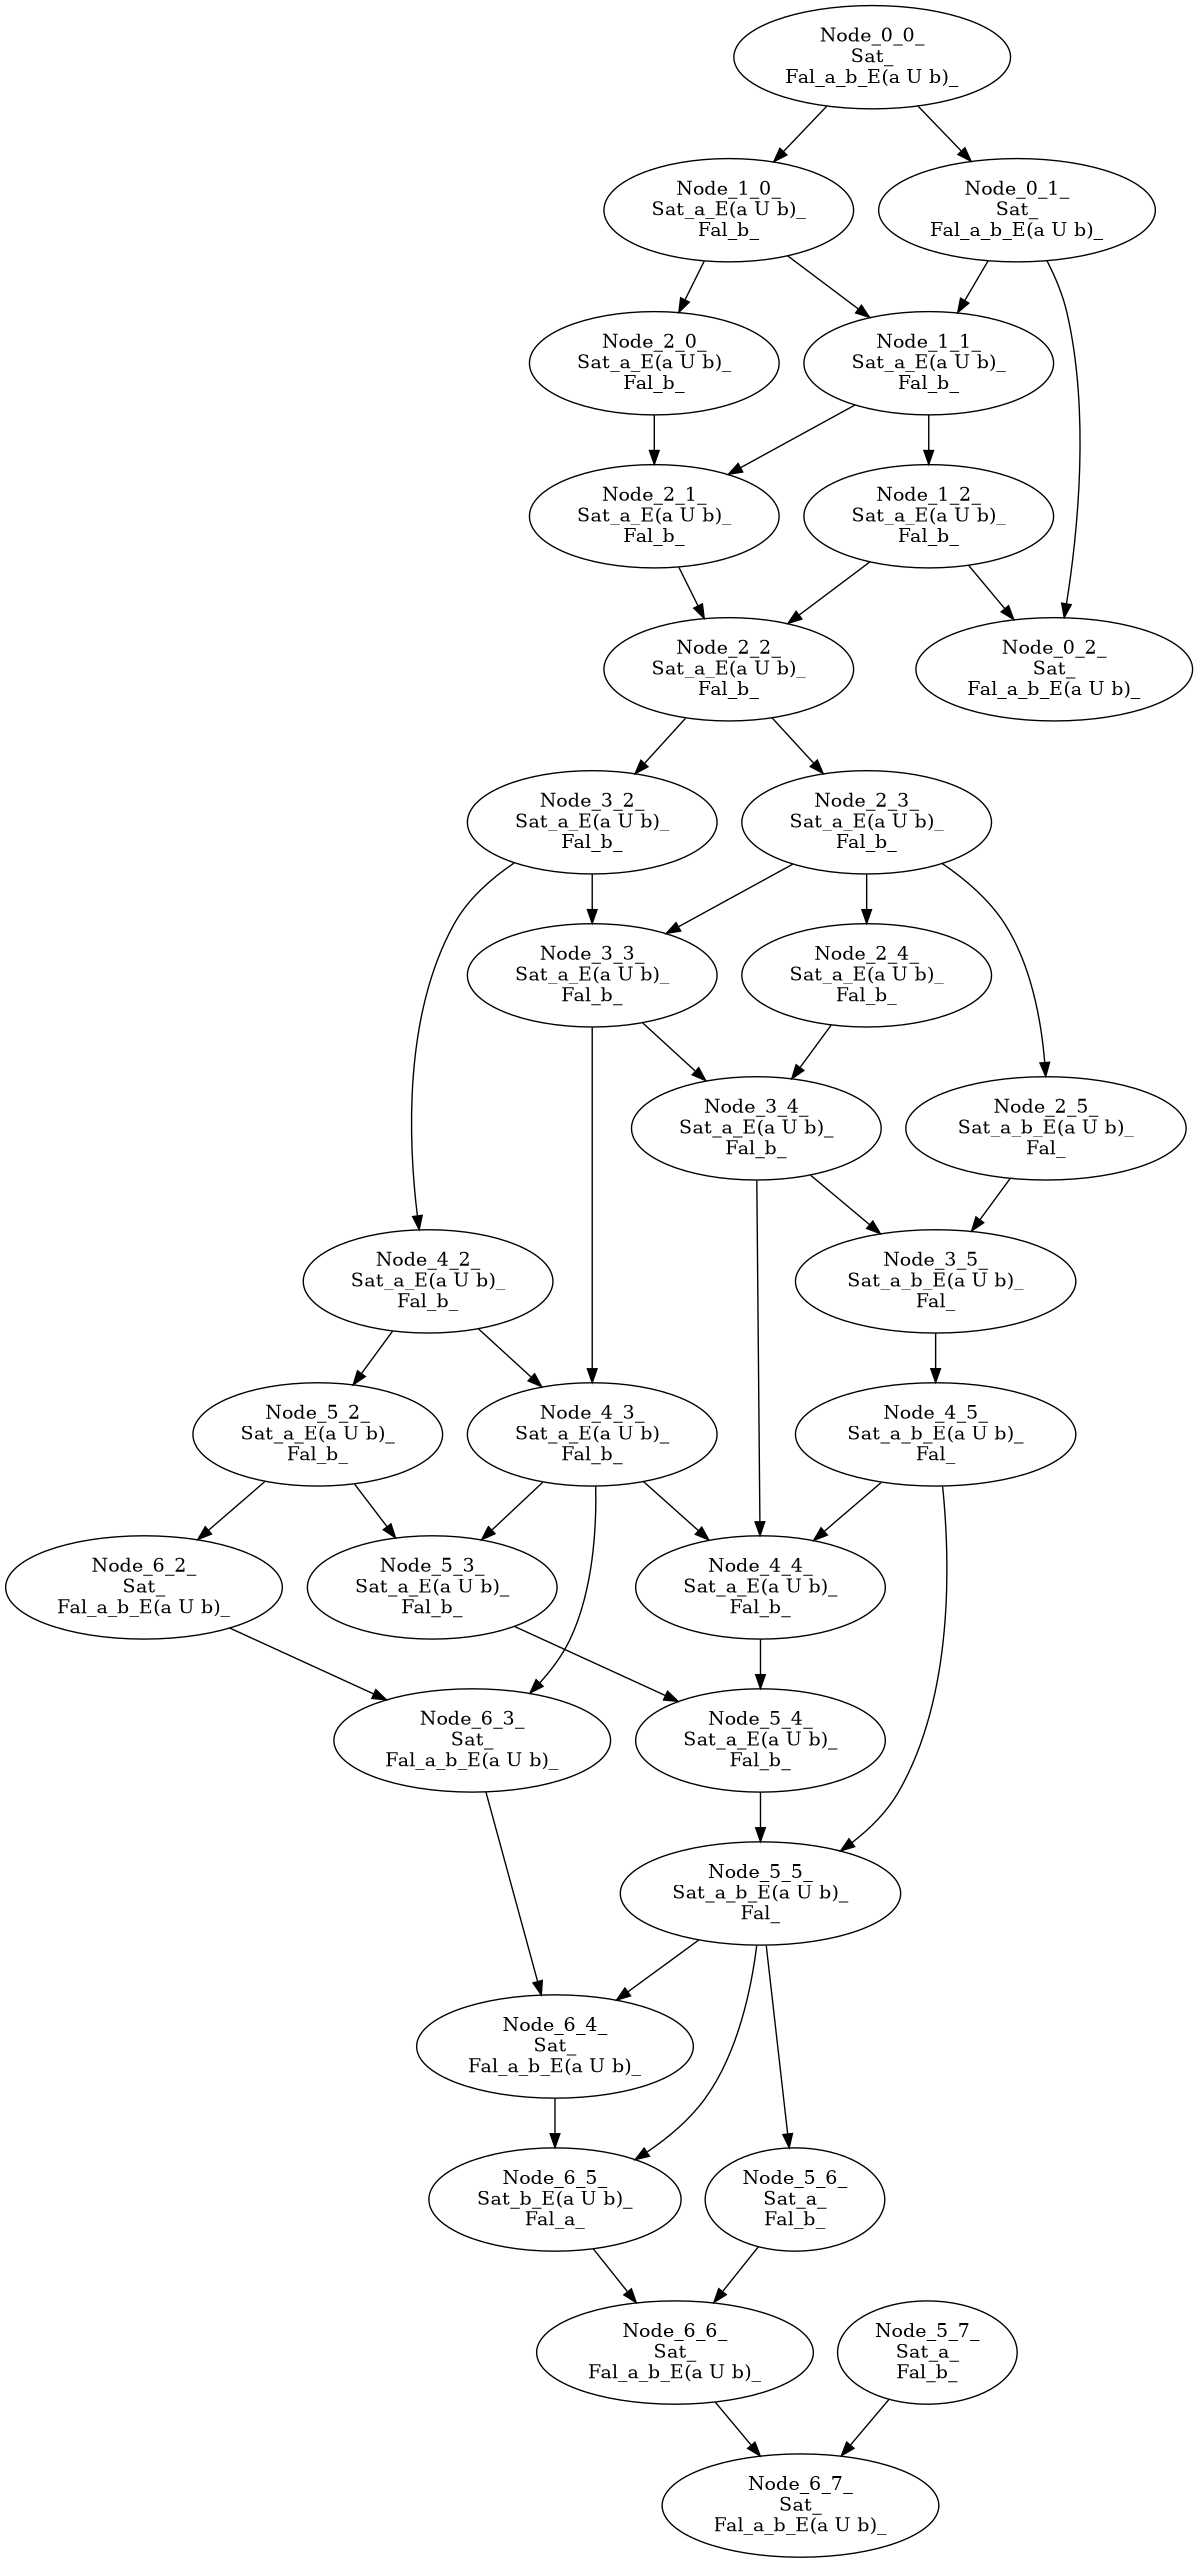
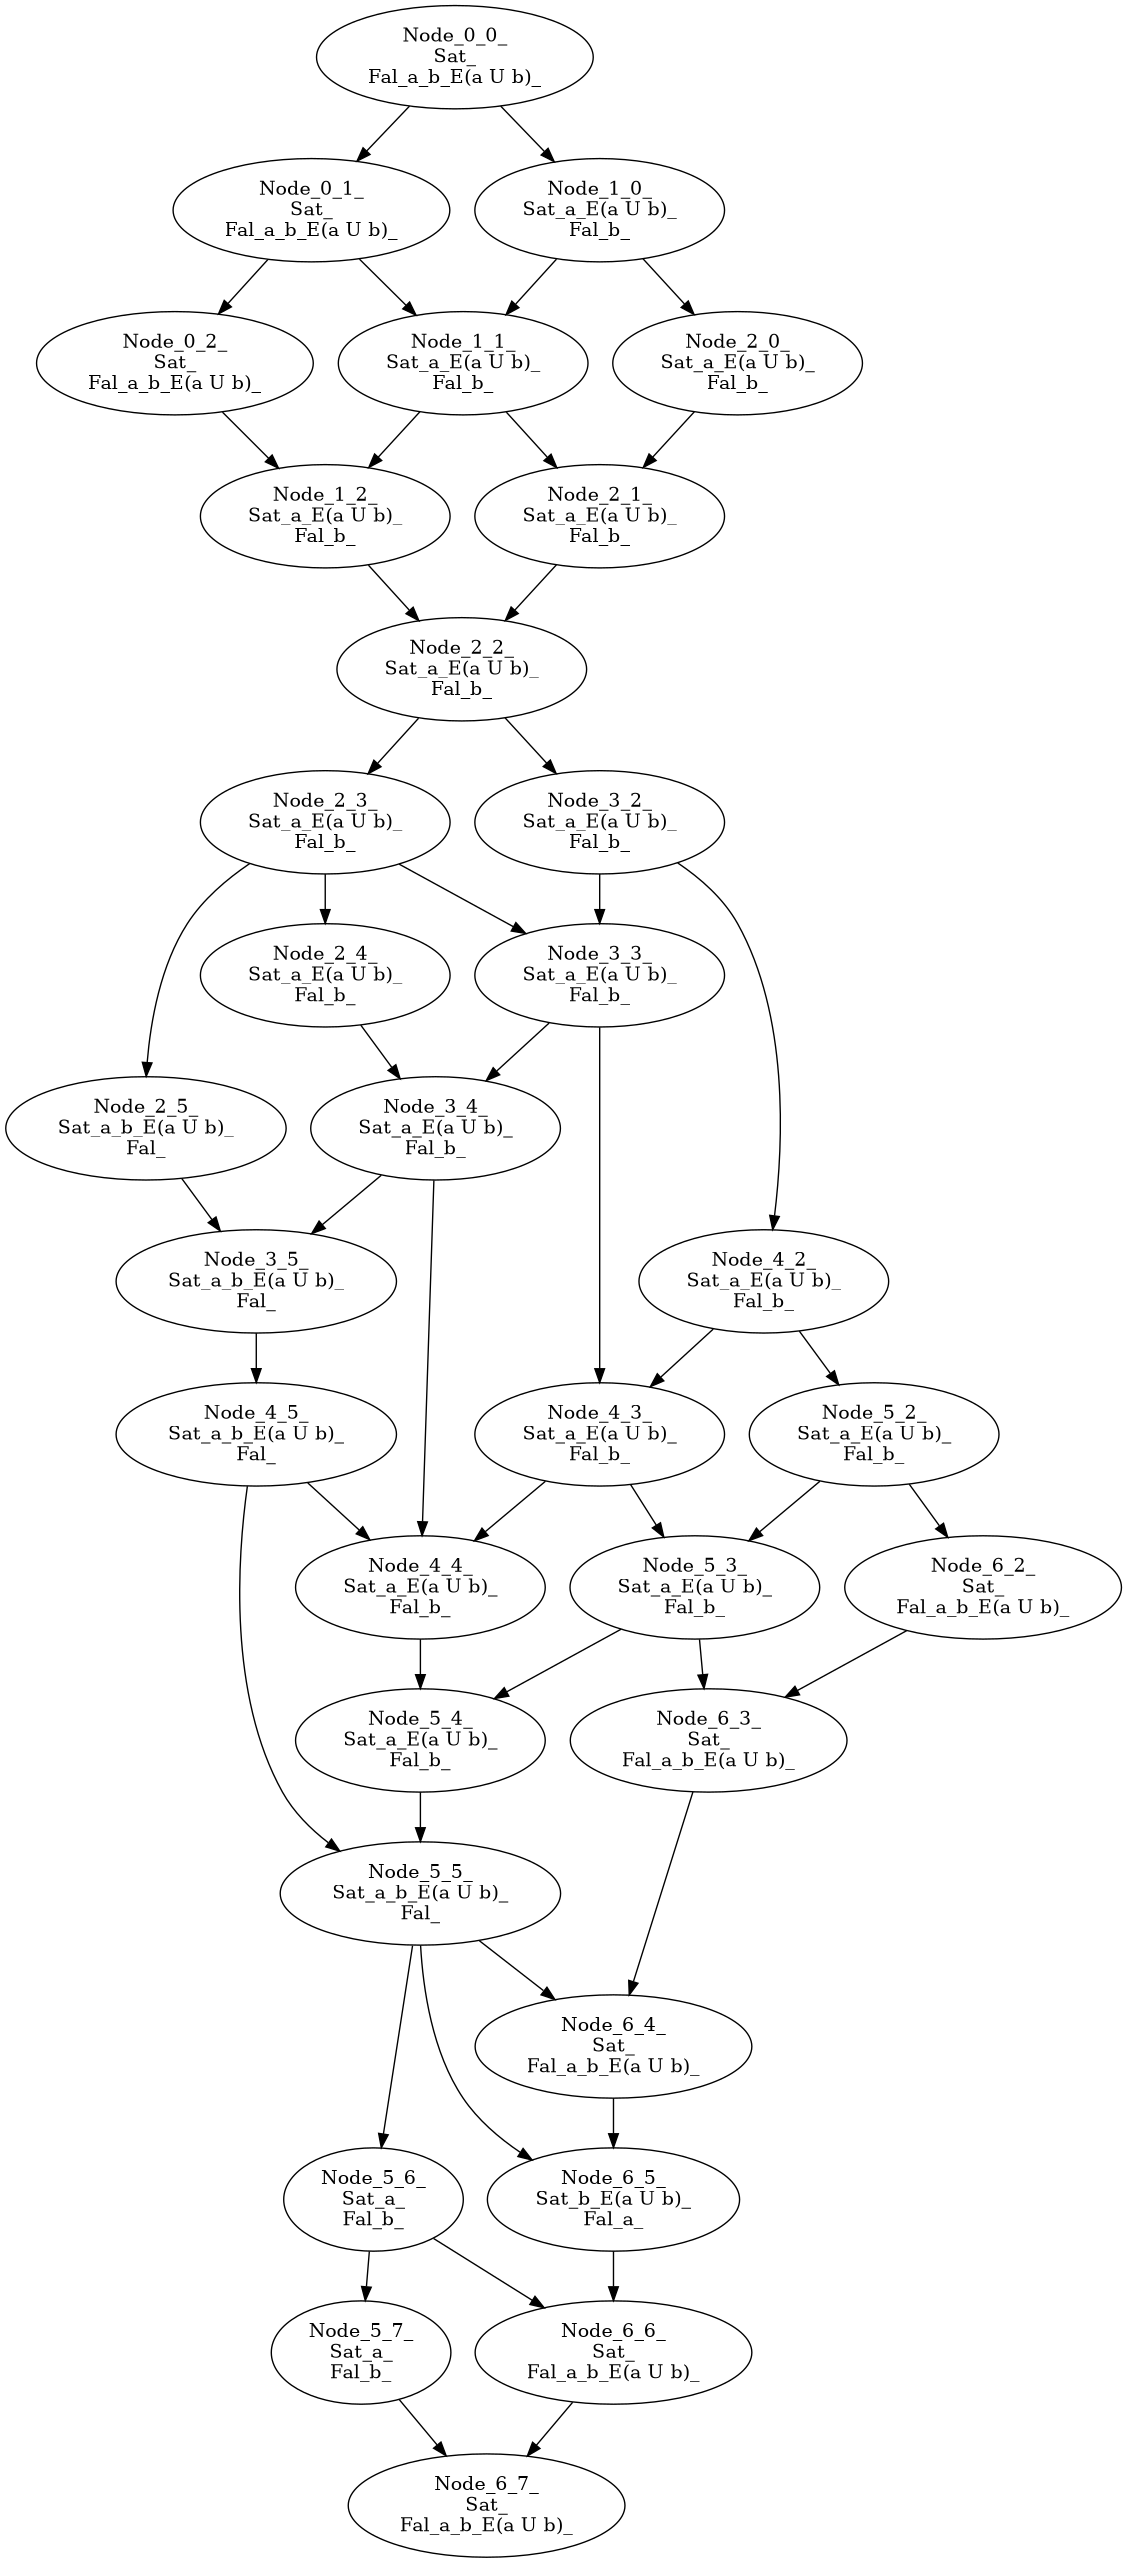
  digraph {
    fontname="DejaVu Serif"
    node [fontname="DejaVu Serif"]
    edge [fontname="DejaVu Serif"]
    "Node_6_6_\nSat_\nFal_a_b_E(a U b)_"
    "Node_6_7_\nSat_\nFal_a_b_E(a U b)_"
    "Node_5_7_\nSat_a_\nFal_b_"
    "Node_6_5_\nSat_b_E(a U b)_\nFal_a_"
    "Node_5_6_\nSat_a_\nFal_b_"
    "Node_5_5_\nSat_a_b_E(a U b)_\nFal_"
    "Node_6_4_\nSat_\nFal_a_b_E(a U b)_"
    "Node_4_5_\nSat_a_b_E(a U b)_\nFal_"
    "Node_4_4_\nSat_a_E(a U b)_\nFal_b_"
    "Node_5_4_\nSat_a_E(a U b)_\nFal_b_"
    "Node_6_3_\nSat_\nFal_a_b_E(a U b)_"
    "Node_3_5_\nSat_a_b_E(a U b)_\nFal_"
    "Node_5_3_\nSat_a_E(a U b)_\nFal_b_"
    "Node_6_2_\nSat_\nFal_a_b_E(a U b)_"
    "Node_3_4_\nSat_a_E(a U b)_\nFal_b_"
    "Node_4_3_\nSat_a_E(a U b)_\nFal_b_"
    "Node_2_5_\nSat_a_b_E(a U b)_\nFal_"
    "Node_5_2_\nSat_a_E(a U b)_\nFal_b_"
    "Node_2_4_\nSat_a_E(a U b)_\nFal_b_"
    "Node_3_3_\nSat_a_E(a U b)_\nFal_b_"
    "Node_4_2_\nSat_a_E(a U b)_\nFal_b_"
    "Node_2_3_\nSat_a_E(a U b)_\nFal_b_"
    "Node_3_2_\nSat_a_E(a U b)_\nFal_b_"
    "Node_2_2_\nSat_a_E(a U b)_\nFal_b_"
    "Node_1_2_\nSat_a_E(a U b)_\nFal_b_"
    "Node_2_1_\nSat_a_E(a U b)_\nFal_b_"
    "Node_1_1_\nSat_a_E(a U b)_\nFal_b_"
    "Node_0_2_\nSat_\nFal_a_b_E(a U b)_"
    "Node_2_0_\nSat_a_E(a U b)_\nFal_b_"
    "Node_0_1_\nSat_\nFal_a_b_E(a U b)_"
    "Node_1_0_\nSat_a_E(a U b)_\nFal_b_"
    "Node_0_0_\nSat_\nFal_a_b_E(a U b)_"
    "Node_6_6_\nSat_\nFal_a_b_E(a U b)_" -> "Node_6_7_\nSat_\nFal_a_b_E(a U b)_"
    "Node_5_7_\nSat_a_\nFal_b_" -> "Node_6_7_\nSat_\nFal_a_b_E(a U b)_"
    "Node_6_5_\nSat_b_E(a U b)_\nFal_a_" -> "Node_6_6_\nSat_\nFal_a_b_E(a U b)_"
    "Node_5_6_\nSat_a_\nFal_b_" -> "Node_6_6_\nSat_\nFal_a_b_E(a U b)_"
+   "Node_5_6_\nSat_a_\nFal_b_" -> "Node_5_7_\nSat_a_\nFal_b_"
    "Node_5_5_\nSat_a_b_E(a U b)_\nFal_" -> "Node_6_5_\nSat_b_E(a U b)_\nFal_a_"
    "Node_5_5_\nSat_a_b_E(a U b)_\nFal_" -> "Node_5_6_\nSat_a_\nFal_b_"
    "Node_5_5_\nSat_a_b_E(a U b)_\nFal_" -> "Node_6_4_\nSat_\nFal_a_b_E(a U b)_"
    "Node_6_4_\nSat_\nFal_a_b_E(a U b)_" -> "Node_6_5_\nSat_b_E(a U b)_\nFal_a_"
    "Node_4_5_\nSat_a_b_E(a U b)_\nFal_" -> "Node_5_5_\nSat_a_b_E(a U b)_\nFal_"
    "Node_4_5_\nSat_a_b_E(a U b)_\nFal_" -> "Node_4_4_\nSat_a_E(a U b)_\nFal_b_"
    "Node_4_4_\nSat_a_E(a U b)_\nFal_b_" -> "Node_5_4_\nSat_a_E(a U b)_\nFal_b_"
    "Node_5_4_\nSat_a_E(a U b)_\nFal_b_" -> "Node_5_5_\nSat_a_b_E(a U b)_\nFal_"
    "Node_6_3_\nSat_\nFal_a_b_E(a U b)_" -> "Node_6_4_\nSat_\nFal_a_b_E(a U b)_"
    "Node_3_5_\nSat_a_b_E(a U b)_\nFal_" -> "Node_4_5_\nSat_a_b_E(a U b)_\nFal_"
    "Node_5_3_\nSat_a_E(a U b)_\nFal_b_" -> "Node_5_4_\nSat_a_E(a U b)_\nFal_b_"
-   "Node_4_3_\nSat_a_E(a U b)_\nFal_b_" -> "Node_6_3_\nSat_\nFal_a_b_E(a U b)_"
+   "Node_5_3_\nSat_a_E(a U b)_\nFal_b_" -> "Node_6_3_\nSat_\nFal_a_b_E(a U b)_"
    "Node_6_2_\nSat_\nFal_a_b_E(a U b)_" -> "Node_6_3_\nSat_\nFal_a_b_E(a U b)_"
    "Node_3_4_\nSat_a_E(a U b)_\nFal_b_" -> "Node_4_4_\nSat_a_E(a U b)_\nFal_b_"
    "Node_3_4_\nSat_a_E(a U b)_\nFal_b_" -> "Node_3_5_\nSat_a_b_E(a U b)_\nFal_"
    "Node_4_3_\nSat_a_E(a U b)_\nFal_b_" -> "Node_4_4_\nSat_a_E(a U b)_\nFal_b_"
    "Node_4_3_\nSat_a_E(a U b)_\nFal_b_" -> "Node_5_3_\nSat_a_E(a U b)_\nFal_b_"
    "Node_2_5_\nSat_a_b_E(a U b)_\nFal_" -> "Node_3_5_\nSat_a_b_E(a U b)_\nFal_"
    "Node_5_2_\nSat_a_E(a U b)_\nFal_b_" -> "Node_5_3_\nSat_a_E(a U b)_\nFal_b_"
    "Node_5_2_\nSat_a_E(a U b)_\nFal_b_" -> "Node_6_2_\nSat_\nFal_a_b_E(a U b)_"
    "Node_2_4_\nSat_a_E(a U b)_\nFal_b_" -> "Node_3_4_\nSat_a_E(a U b)_\nFal_b_"
    "Node_3_3_\nSat_a_E(a U b)_\nFal_b_" -> "Node_3_4_\nSat_a_E(a U b)_\nFal_b_"
    "Node_3_3_\nSat_a_E(a U b)_\nFal_b_" -> "Node_4_3_\nSat_a_E(a U b)_\nFal_b_"
    "Node_4_2_\nSat_a_E(a U b)_\nFal_b_" -> "Node_4_3_\nSat_a_E(a U b)_\nFal_b_"
    "Node_4_2_\nSat_a_E(a U b)_\nFal_b_" -> "Node_5_2_\nSat_a_E(a U b)_\nFal_b_"
    "Node_2_3_\nSat_a_E(a U b)_\nFal_b_" -> "Node_2_5_\nSat_a_b_E(a U b)_\nFal_"
    "Node_2_3_\nSat_a_E(a U b)_\nFal_b_" -> "Node_2_4_\nSat_a_E(a U b)_\nFal_b_"
    "Node_2_3_\nSat_a_E(a U b)_\nFal_b_" -> "Node_3_3_\nSat_a_E(a U b)_\nFal_b_"
    "Node_3_2_\nSat_a_E(a U b)_\nFal_b_" -> "Node_3_3_\nSat_a_E(a U b)_\nFal_b_"
    "Node_3_2_\nSat_a_E(a U b)_\nFal_b_" -> "Node_4_2_\nSat_a_E(a U b)_\nFal_b_"
    "Node_2_2_\nSat_a_E(a U b)_\nFal_b_" -> "Node_2_3_\nSat_a_E(a U b)_\nFal_b_"
    "Node_2_2_\nSat_a_E(a U b)_\nFal_b_" -> "Node_3_2_\nSat_a_E(a U b)_\nFal_b_"
    "Node_1_2_\nSat_a_E(a U b)_\nFal_b_" -> "Node_2_2_\nSat_a_E(a U b)_\nFal_b_"
    "Node_2_1_\nSat_a_E(a U b)_\nFal_b_" -> "Node_2_2_\nSat_a_E(a U b)_\nFal_b_"
    "Node_1_1_\nSat_a_E(a U b)_\nFal_b_" -> "Node_1_2_\nSat_a_E(a U b)_\nFal_b_"
    "Node_1_1_\nSat_a_E(a U b)_\nFal_b_" -> "Node_2_1_\nSat_a_E(a U b)_\nFal_b_"
-   "Node_1_2_\nSat_a_E(a U b)_\nFal_b_" -> "Node_0_2_\nSat_\nFal_a_b_E(a U b)_"
+   "Node_0_2_\nSat_\nFal_a_b_E(a U b)_" -> "Node_1_2_\nSat_a_E(a U b)_\nFal_b_"
    "Node_2_0_\nSat_a_E(a U b)_\nFal_b_" -> "Node_2_1_\nSat_a_E(a U b)_\nFal_b_"
    "Node_0_1_\nSat_\nFal_a_b_E(a U b)_" -> "Node_1_1_\nSat_a_E(a U b)_\nFal_b_"
    "Node_0_1_\nSat_\nFal_a_b_E(a U b)_" -> "Node_0_2_\nSat_\nFal_a_b_E(a U b)_"
    "Node_1_0_\nSat_a_E(a U b)_\nFal_b_" -> "Node_1_1_\nSat_a_E(a U b)_\nFal_b_"
    "Node_1_0_\nSat_a_E(a U b)_\nFal_b_" -> "Node_2_0_\nSat_a_E(a U b)_\nFal_b_"
    "Node_0_0_\nSat_\nFal_a_b_E(a U b)_" -> "Node_0_1_\nSat_\nFal_a_b_E(a U b)_"
    "Node_0_0_\nSat_\nFal_a_b_E(a U b)_" -> "Node_1_0_\nSat_a_E(a U b)_\nFal_b_"
  }
